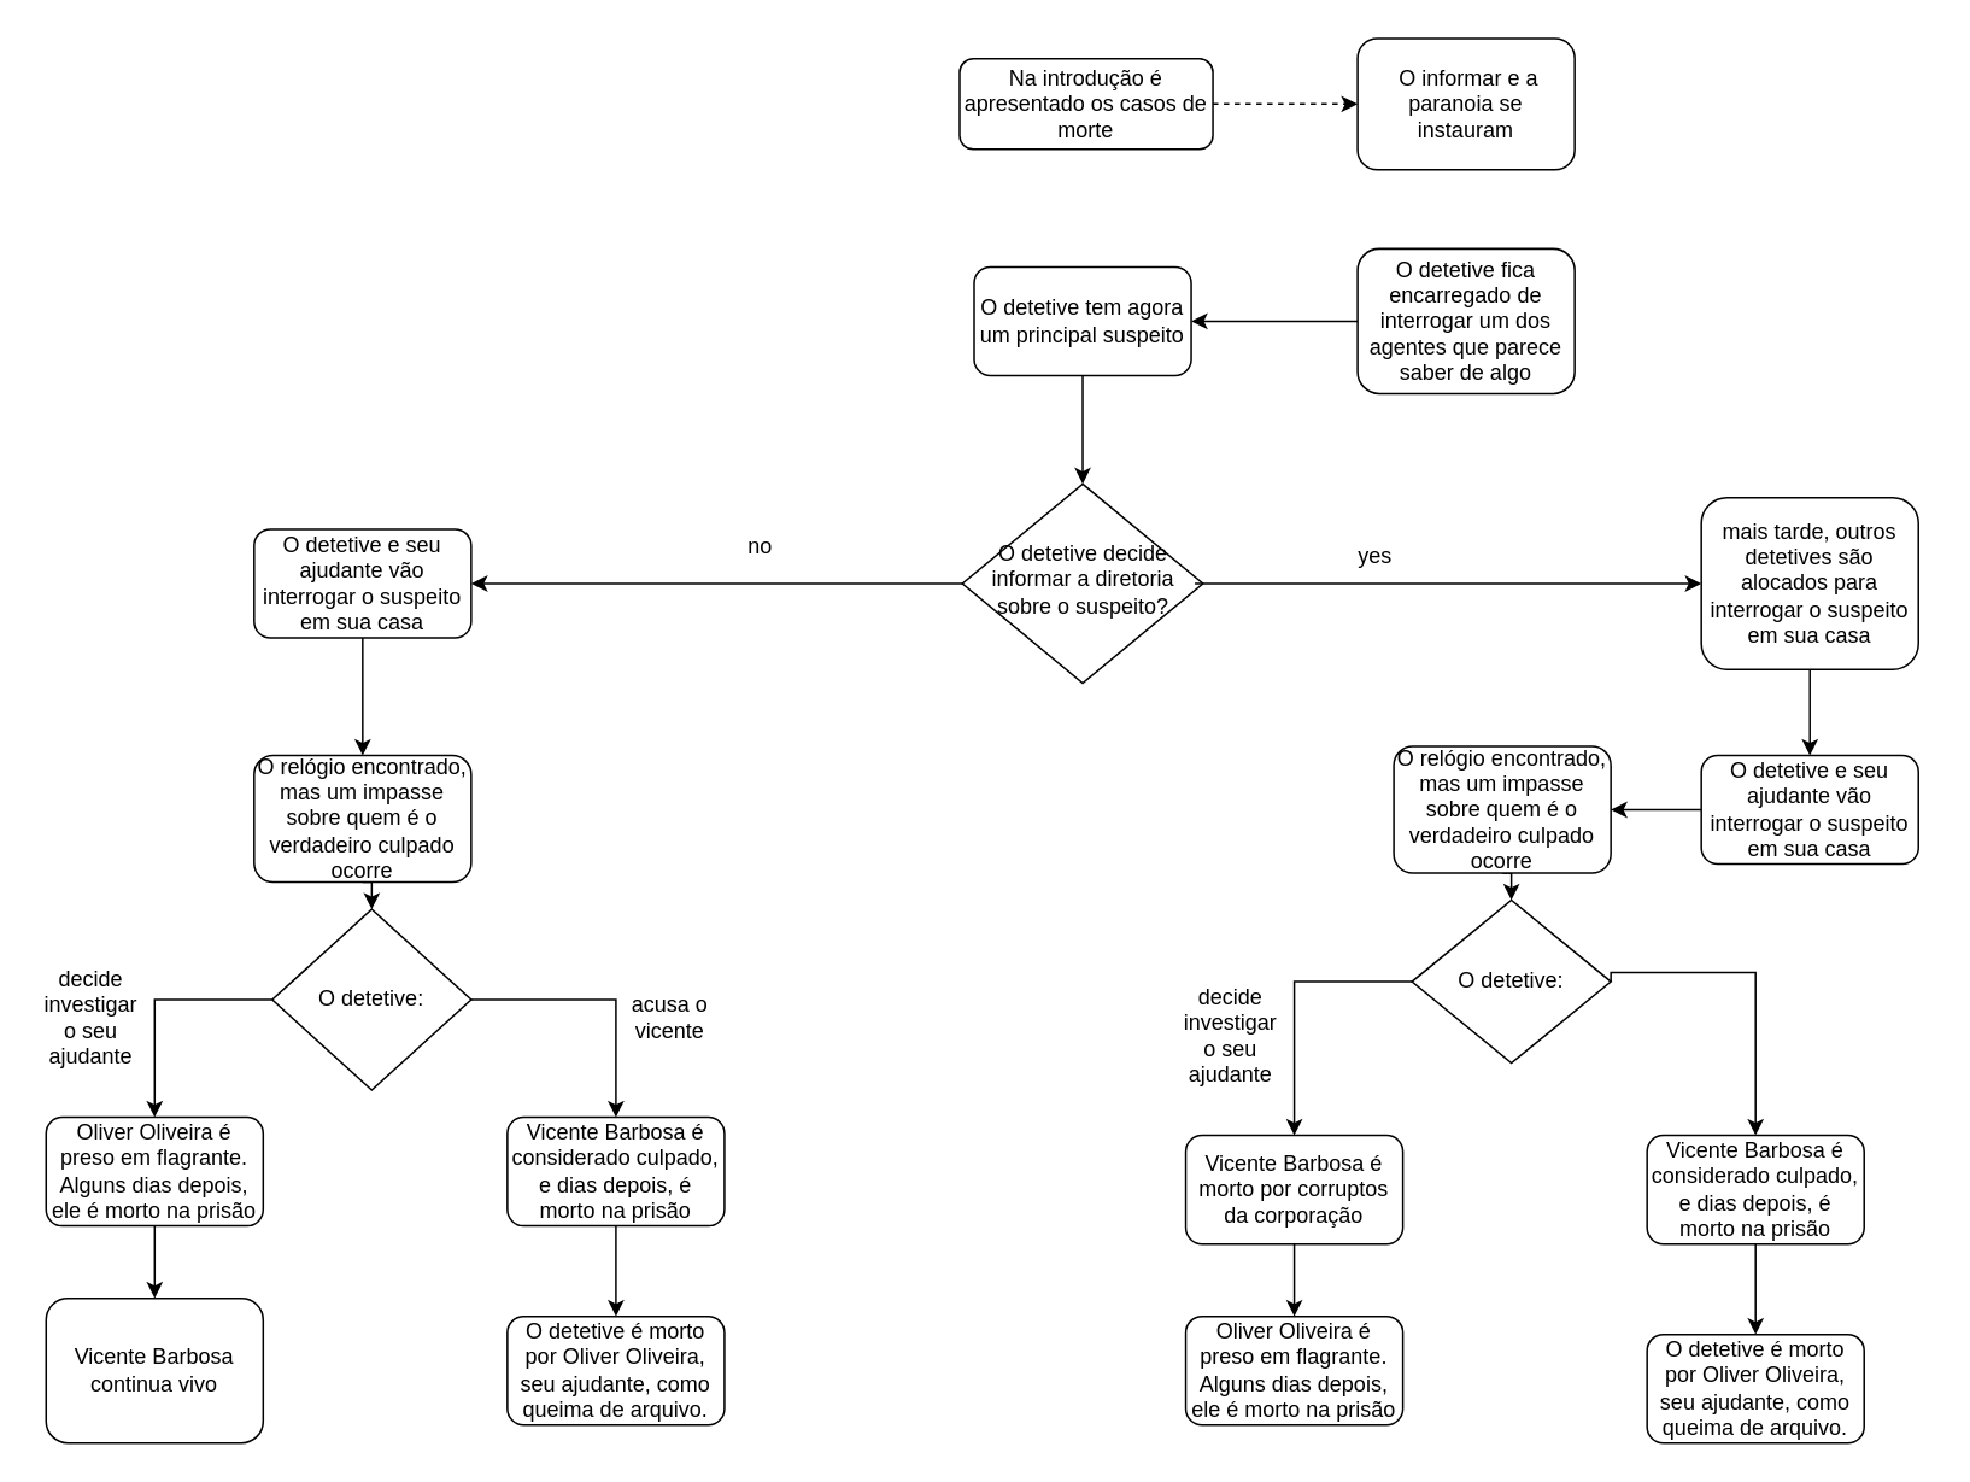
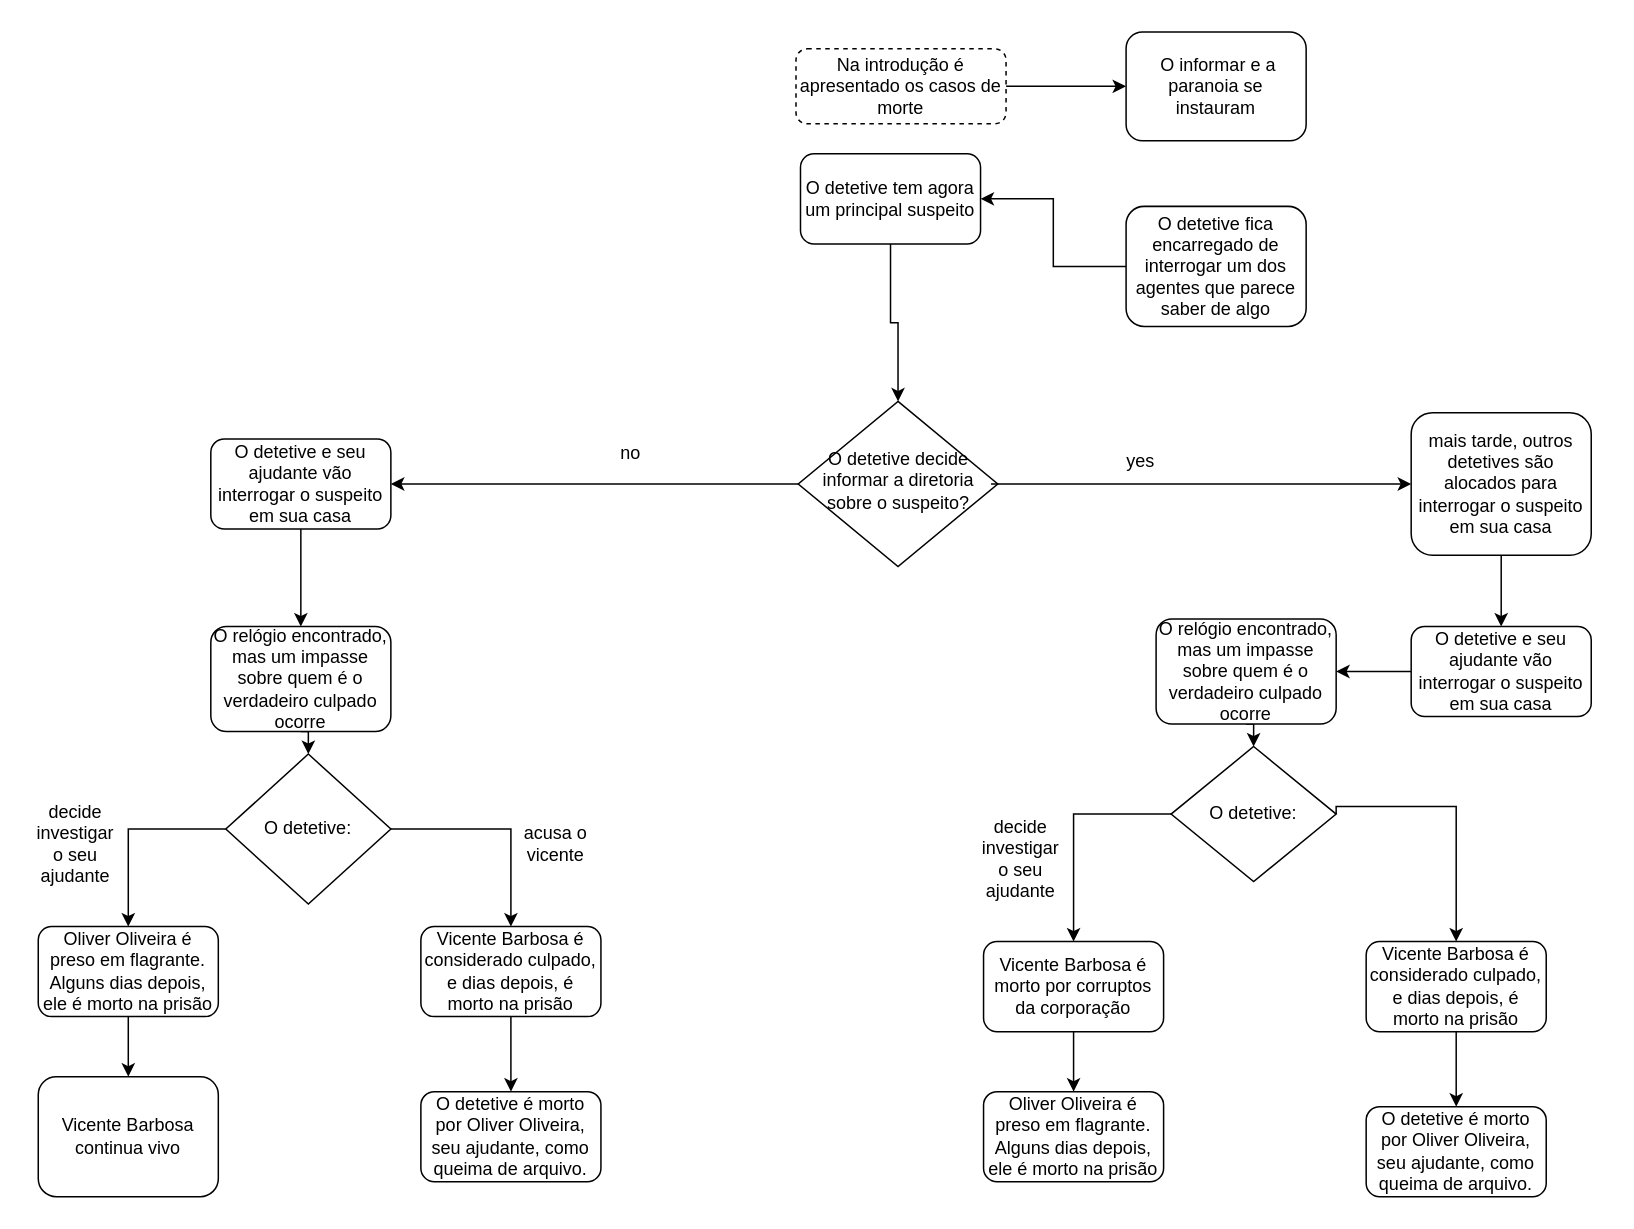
  <mxCell id="0" />
  <mxCell id="1" parent="0" />
- <mxCell id="2" style="edgeStyle=orthogonalEdgeStyle;rounded=0;orthogonalLoop=1;jettySize=auto;html=1;exitX=1;exitY=0.5;exitDx=0;exitDy=0;entryX=0;entryY=0.5;entryDx=0;entryDy=0;dashed=1;" edge="1" parent="1" source="3" target="6"><mxGeometry relative="1" as="geometry" /></mxCell>
- <mxCell id="3" value="Na introdução é apresentado os casos de morte" style="rounded=1;whiteSpace=wrap;html=1;fontSize=12;glass=0;strokeWidth=1;shadow=0;" parent="1" vertex="1"><mxGeometry x="530" y="32" width="140" height="50" as="geometry" /></mxCell>
+ <mxCell id="2" style="edgeStyle=orthogonalEdgeStyle;rounded=0;orthogonalLoop=1;jettySize=auto;html=1;exitX=1;exitY=0.5;exitDx=0;exitDy=0;entryX=0;entryY=0.5;entryDx=0;entryDy=0;" edge="1" parent="1" source="3" target="6"><mxGeometry relative="1" as="geometry" /></mxCell>
+ <mxCell id="3" value="Na introdução é apresentado os casos de morte" style="rounded=1;whiteSpace=wrap;html=1;fontSize=12;glass=0;strokeWidth=1;shadow=0;dashed=1;" parent="1" vertex="1"><mxGeometry x="530" y="32" width="140" height="50" as="geometry" /></mxCell>
  <mxCell id="4" style="edgeStyle=orthogonalEdgeStyle;rounded=0;orthogonalLoop=1;jettySize=auto;html=1;exitX=0;exitY=0.5;exitDx=0;exitDy=0;" edge="1" parent="1" source="5" target="15"><mxGeometry relative="1" as="geometry" /></mxCell>
  <mxCell id="5" value="O detetive decide informar a diretoria sobre o suspeito?" style="rhombus;whiteSpace=wrap;html=1;shadow=0;fontFamily=Helvetica;fontSize=12;align=center;strokeWidth=1;spacing=6;spacingTop=-4;" parent="1" vertex="1"><mxGeometry x="531.5" y="267" width="133" height="110" as="geometry" /></mxCell>
  <mxCell id="6" value="&amp;nbsp;O informar e a paranoia se instauram" style="rounded=1;whiteSpace=wrap;html=1;" parent="1" vertex="1"><mxGeometry x="750" y="20.75" width="120" height="72.5" as="geometry" /></mxCell>
  <mxCell id="7" style="edgeStyle=orthogonalEdgeStyle;rounded=0;orthogonalLoop=1;jettySize=auto;html=1;" edge="1" parent="1" source="8" target="13"><mxGeometry relative="1" as="geometry"><mxPoint x="670" y="177" as="targetPoint" /></mxGeometry></mxCell>
  <mxCell id="8" value="O detetive fica encarregado de interrogar um dos agentes que parece saber de algo" style="rounded=1;whiteSpace=wrap;html=1;" parent="1" vertex="1"><mxGeometry x="750" y="137" width="120" height="80" as="geometry" /></mxCell>
  <mxCell id="9" style="edgeStyle=orthogonalEdgeStyle;rounded=0;orthogonalLoop=1;jettySize=auto;html=1;exitX=0.5;exitY=1;exitDx=0;exitDy=0;" edge="1" parent="1"><mxGeometry relative="1" as="geometry"><mxPoint x="1067" y="332" as="sourcePoint" /><mxPoint x="1067" y="332" as="targetPoint" /></mxGeometry></mxCell>
  <mxCell id="10" style="edgeStyle=orthogonalEdgeStyle;rounded=0;orthogonalLoop=1;jettySize=auto;html=1;exitX=0.75;exitY=1;exitDx=0;exitDy=0;entryX=0;entryY=0.5;entryDx=0;entryDy=0;" edge="1" parent="1" source="11" target="17"><mxGeometry relative="1" as="geometry"><Array as="points"><mxPoint x="660" y="322" /><mxPoint x="660" y="322" /></Array></mxGeometry></mxCell>
  <mxCell id="11" value="yes" style="text;html=1;strokeColor=none;fillColor=none;align=center;verticalAlign=middle;whiteSpace=wrap;rounded=0;" vertex="1" parent="1"><mxGeometry x="730" y="292" width="60" height="30" as="geometry" /></mxCell>
  <mxCell id="12" style="edgeStyle=orthogonalEdgeStyle;rounded=0;orthogonalLoop=1;jettySize=auto;html=1;exitX=0.5;exitY=1;exitDx=0;exitDy=0;entryX=0.5;entryY=0;entryDx=0;entryDy=0;" edge="1" parent="1" source="13" target="5"><mxGeometry relative="1" as="geometry" /></mxCell>
- <mxCell id="13" value="O detetive tem agora um principal suspeito" style="rounded=1;whiteSpace=wrap;html=1;" vertex="1" parent="1"><mxGeometry x="538" y="147" width="120" height="60" as="geometry" /></mxCell>
+ <mxCell id="13" value="O detetive tem agora um principal suspeito" style="rounded=1;whiteSpace=wrap;html=1;" vertex="1" parent="1"><mxGeometry x="533" y="102" width="120" height="60" as="geometry" /></mxCell>
  <mxCell id="14" style="edgeStyle=orthogonalEdgeStyle;rounded=0;orthogonalLoop=1;jettySize=auto;html=1;exitX=0.5;exitY=1;exitDx=0;exitDy=0;" edge="1" parent="1" source="15" target="20"><mxGeometry relative="1" as="geometry" /></mxCell>
  <mxCell id="15" value="O detetive e seu ajudante vão interrogar o suspeito em sua casa" style="rounded=1;whiteSpace=wrap;html=1;" vertex="1" parent="1"><mxGeometry x="140" y="292" width="120" height="60" as="geometry" /></mxCell>
  <mxCell id="16" style="edgeStyle=orthogonalEdgeStyle;rounded=0;orthogonalLoop=1;jettySize=auto;html=1;exitX=0.5;exitY=1;exitDx=0;exitDy=0;" edge="1" parent="1" source="17" target="22"><mxGeometry relative="1" as="geometry" /></mxCell>
  <mxCell id="17" value="mais tarde, outros detetives são alocados para interrogar o suspeito em sua casa" style="rounded=1;whiteSpace=wrap;html=1;" vertex="1" parent="1"><mxGeometry x="940" y="274.5" width="120" height="95" as="geometry" /></mxCell>
  <mxCell id="18" value="no" style="text;html=1;strokeColor=none;fillColor=none;align=center;verticalAlign=middle;whiteSpace=wrap;rounded=0;" vertex="1" parent="1"><mxGeometry x="390" y="287" width="60" height="30" as="geometry" /></mxCell>
  <mxCell id="19" style="edgeStyle=orthogonalEdgeStyle;rounded=0;orthogonalLoop=1;jettySize=auto;html=1;exitX=0.5;exitY=1;exitDx=0;exitDy=0;entryX=0.5;entryY=0;entryDx=0;entryDy=0;" edge="1" parent="1" source="20" target="27"><mxGeometry relative="1" as="geometry" /></mxCell>
  <mxCell id="20" value="O relógio encontrado, mas um impasse sobre quem é o verdadeiro culpado ocorre" style="rounded=1;whiteSpace=wrap;html=1;" vertex="1" parent="1"><mxGeometry x="140" y="417" width="120" height="70" as="geometry" /></mxCell>
  <mxCell id="21" style="edgeStyle=orthogonalEdgeStyle;rounded=0;orthogonalLoop=1;jettySize=auto;html=1;exitX=0;exitY=0.5;exitDx=0;exitDy=0;entryX=1;entryY=0.5;entryDx=0;entryDy=0;" edge="1" parent="1" source="22" target="24"><mxGeometry relative="1" as="geometry" /></mxCell>
  <mxCell id="22" value="O detetive e seu ajudante vão interrogar o suspeito em sua casa" style="rounded=1;whiteSpace=wrap;html=1;" vertex="1" parent="1"><mxGeometry x="940" y="417" width="120" height="60" as="geometry" /></mxCell>
  <mxCell id="23" style="edgeStyle=orthogonalEdgeStyle;rounded=0;orthogonalLoop=1;jettySize=auto;html=1;exitX=0.5;exitY=1;exitDx=0;exitDy=0;entryX=0.5;entryY=0;entryDx=0;entryDy=0;" edge="1" parent="1" source="24" target="45"><mxGeometry relative="1" as="geometry" /></mxCell>
  <mxCell id="24" value="O relógio encontrado, mas um impasse sobre quem é o verdadeiro culpado ocorre" style="rounded=1;whiteSpace=wrap;html=1;" vertex="1" parent="1"><mxGeometry x="770" y="412" width="120" height="70" as="geometry" /></mxCell>
  <mxCell id="25" style="edgeStyle=orthogonalEdgeStyle;rounded=0;orthogonalLoop=1;jettySize=auto;html=1;exitX=0;exitY=0.5;exitDx=0;exitDy=0;" edge="1" parent="1" source="27" target="29"><mxGeometry relative="1" as="geometry" /></mxCell>
  <mxCell id="26" style="edgeStyle=orthogonalEdgeStyle;rounded=0;orthogonalLoop=1;jettySize=auto;html=1;exitX=1;exitY=0.5;exitDx=0;exitDy=0;entryX=0.5;entryY=0;entryDx=0;entryDy=0;" edge="1" parent="1" source="27" target="31"><mxGeometry relative="1" as="geometry" /></mxCell>
  <mxCell id="27" value="O detetive:" style="rhombus;whiteSpace=wrap;html=1;" vertex="1" parent="1"><mxGeometry x="150" y="502" width="110" height="100" as="geometry" /></mxCell>
  <mxCell id="28" style="edgeStyle=orthogonalEdgeStyle;rounded=0;orthogonalLoop=1;jettySize=auto;html=1;exitX=0.5;exitY=1;exitDx=0;exitDy=0;entryX=0.5;entryY=0;entryDx=0;entryDy=0;" edge="1" parent="1" source="29" target="34"><mxGeometry relative="1" as="geometry" /></mxCell>
  <mxCell id="29" value="Oliver Oliveira é preso em flagrante. Alguns dias depois, ele é morto na prisão" style="rounded=1;whiteSpace=wrap;html=1;" vertex="1" parent="1"><mxGeometry x="25" y="617" width="120" height="60" as="geometry" /></mxCell>
  <mxCell id="30" style="edgeStyle=orthogonalEdgeStyle;rounded=0;orthogonalLoop=1;jettySize=auto;html=1;exitX=0.5;exitY=1;exitDx=0;exitDy=0;" edge="1" parent="1" source="31" target="35"><mxGeometry relative="1" as="geometry" /></mxCell>
  <mxCell id="31" value="Vicente Barbosa é considerado culpado, e dias depois, é morto na prisão" style="rounded=1;whiteSpace=wrap;html=1;" vertex="1" parent="1"><mxGeometry x="280" y="617" width="120" height="60" as="geometry" /></mxCell>
  <mxCell id="32" value="decide investigar o seu ajudante" style="text;html=1;strokeColor=none;fillColor=none;align=center;verticalAlign=middle;whiteSpace=wrap;rounded=0;" vertex="1" parent="1"><mxGeometry x="20" y="547" width="60" height="30" as="geometry" /></mxCell>
  <mxCell id="33" value="acusa o vicente" style="text;html=1;strokeColor=none;fillColor=none;align=center;verticalAlign=middle;whiteSpace=wrap;rounded=0;" vertex="1" parent="1"><mxGeometry x="340" y="547" width="60" height="30" as="geometry" /></mxCell>
  <mxCell id="34" value="Vicente Barbosa continua vivo" style="rounded=1;whiteSpace=wrap;html=1;" vertex="1" parent="1"><mxGeometry x="25" y="717" width="120" height="80" as="geometry" /></mxCell>
  <mxCell id="35" value="O detetive é morto por Oliver Oliveira, seu ajudante, como queima de arquivo." style="rounded=1;whiteSpace=wrap;html=1;" vertex="1" parent="1"><mxGeometry x="280" y="727" width="120" height="60" as="geometry" /></mxCell>
  <mxCell id="36" style="edgeStyle=orthogonalEdgeStyle;rounded=0;orthogonalLoop=1;jettySize=auto;html=1;exitX=0;exitY=0.5;exitDx=0;exitDy=0;" edge="1" parent="1" target="39" source="45"><mxGeometry relative="1" as="geometry"><mxPoint x="780" y="562" as="sourcePoint" /></mxGeometry></mxCell>
  <mxCell id="37" style="edgeStyle=orthogonalEdgeStyle;rounded=0;orthogonalLoop=1;jettySize=auto;html=1;exitX=1;exitY=0.5;exitDx=0;exitDy=0;entryX=0.5;entryY=0;entryDx=0;entryDy=0;" edge="1" parent="1" target="41" source="45"><mxGeometry relative="1" as="geometry"><mxPoint x="890" y="562" as="sourcePoint" /><Array as="points"><mxPoint x="890" y="537" /><mxPoint x="970" y="537" /></Array></mxGeometry></mxCell>
  <mxCell id="38" style="edgeStyle=orthogonalEdgeStyle;rounded=0;orthogonalLoop=1;jettySize=auto;html=1;exitX=0.5;exitY=1;exitDx=0;exitDy=0;entryX=0.5;entryY=0;entryDx=0;entryDy=0;" edge="1" parent="1" source="39" target="43"><mxGeometry relative="1" as="geometry" /></mxCell>
  <mxCell id="39" value="Vicente Barbosa é morto por corruptos da corporação" style="rounded=1;whiteSpace=wrap;html=1;" vertex="1" parent="1"><mxGeometry x="655" y="627" width="120" height="60" as="geometry" /></mxCell>
  <mxCell id="40" style="edgeStyle=orthogonalEdgeStyle;rounded=0;orthogonalLoop=1;jettySize=auto;html=1;exitX=0.5;exitY=1;exitDx=0;exitDy=0;" edge="1" parent="1" source="41" target="44"><mxGeometry relative="1" as="geometry" /></mxCell>
  <mxCell id="41" value="Vicente Barbosa é considerado culpado, e dias depois, é morto na prisão" style="rounded=1;whiteSpace=wrap;html=1;" vertex="1" parent="1"><mxGeometry x="910" y="627" width="120" height="60" as="geometry" /></mxCell>
  <mxCell id="42" value="decide investigar o seu ajudante" style="text;html=1;strokeColor=none;fillColor=none;align=center;verticalAlign=middle;whiteSpace=wrap;rounded=0;" vertex="1" parent="1"><mxGeometry x="650" y="557" width="60" height="30" as="geometry" /></mxCell>
  <mxCell id="43" value="Oliver Oliveira é preso em flagrante. Alguns dias depois, ele é morto na prisão" style="rounded=1;whiteSpace=wrap;html=1;" vertex="1" parent="1"><mxGeometry x="655" y="727" width="120" height="60" as="geometry" /></mxCell>
  <mxCell id="44" value="O detetive é morto por Oliver Oliveira, seu ajudante, como queima de arquivo." style="rounded=1;whiteSpace=wrap;html=1;" vertex="1" parent="1"><mxGeometry x="910" y="737" width="120" height="60" as="geometry" /></mxCell>
  <mxCell id="45" value="O detetive:" style="rhombus;whiteSpace=wrap;html=1;" vertex="1" parent="1"><mxGeometry x="780" y="497" width="110" height="90" as="geometry" /></mxCell>
